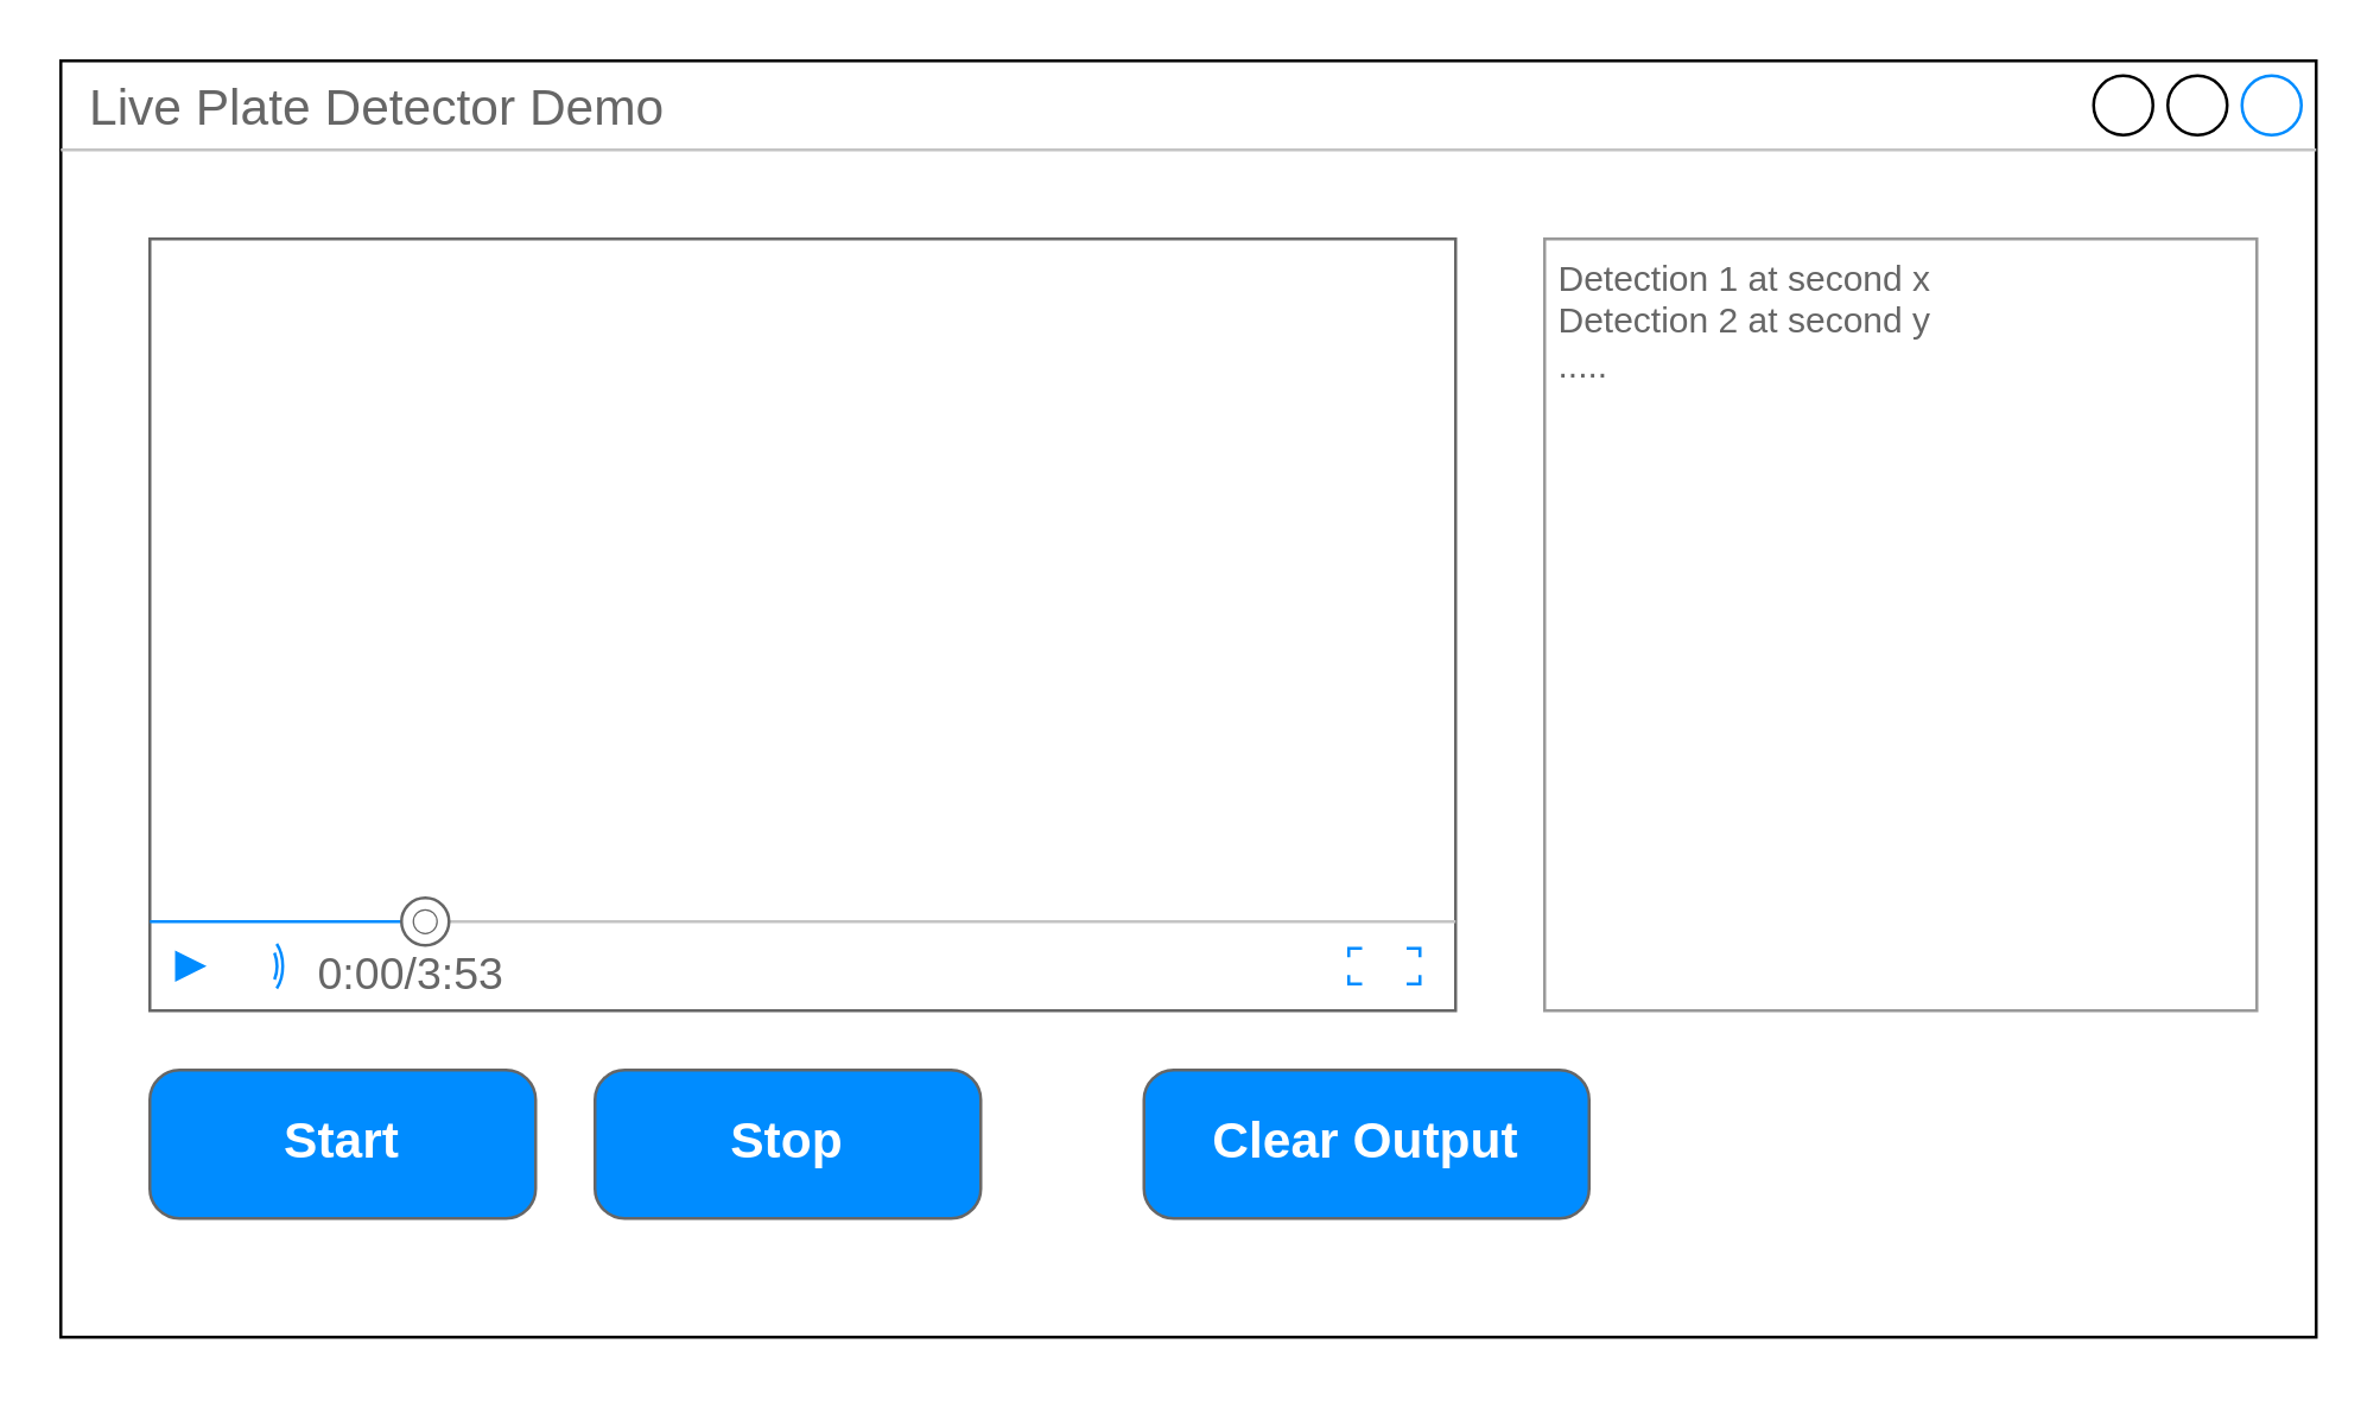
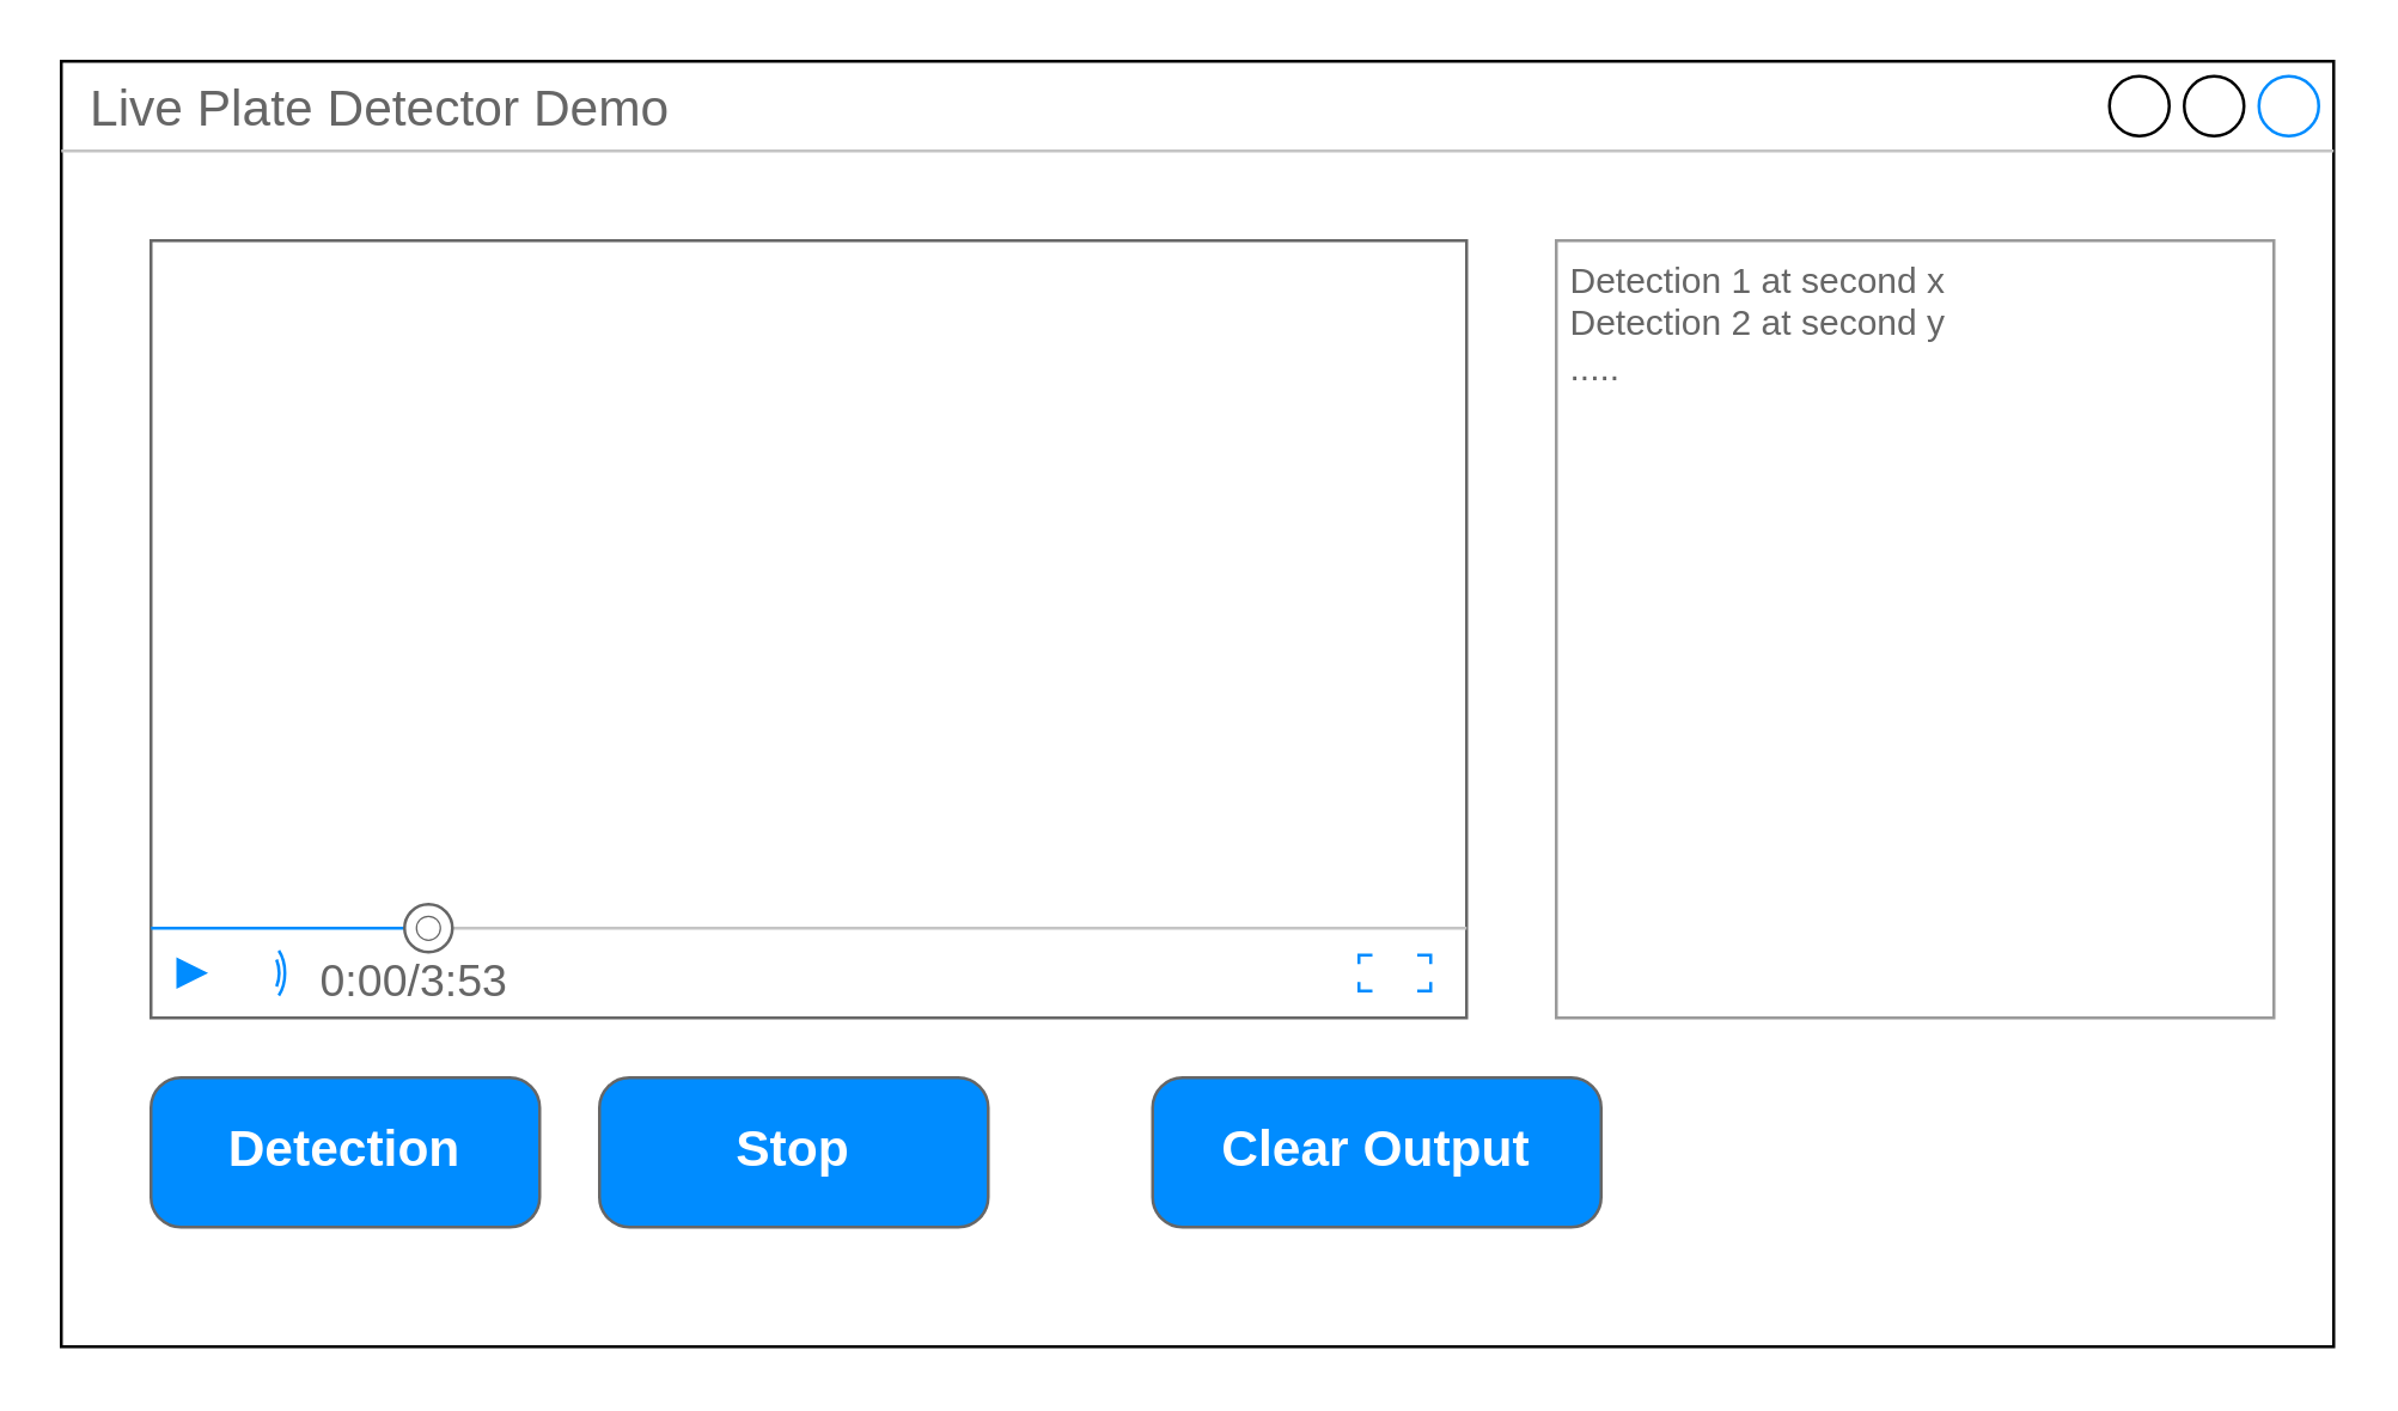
  <mxCell id="0" />
  <mxCell id="1" parent="0" />
  <mxCell id="2" value="Live Plate Detector Demo" style="strokeWidth=1;shadow=0;dashed=0;align=center;html=1;shape=mxgraph.mockup.containers.window;align=left;verticalAlign=top;spacingLeft=8;strokeColor2=#008cff;strokeColor3=#c4c4c4;fontColor=#666666;mainText=;fontSize=17;labelBackgroundColor=none;whiteSpace=wrap;" vertex="1" parent="1"><mxGeometry x="20" y="20" width="760" height="430" as="geometry" /></mxCell>
  <mxCell id="3" value="" style="verticalLabelPosition=bottom;shadow=0;dashed=0;align=center;html=1;verticalAlign=top;strokeWidth=1;shape=mxgraph.mockup.containers.videoPlayer;strokeColor=#666666;strokeColor2=#008cff;strokeColor3=#c4c4c4;textColor=#666666;fillColor2=#008cff;barHeight=30;barPos=20;" vertex="1" parent="1"><mxGeometry x="50" y="80" width="440" height="260" as="geometry" /></mxCell>
  <mxCell id="4" value="Clear Output" style="strokeWidth=1;shadow=0;dashed=0;align=center;html=1;shape=mxgraph.mockup.buttons.button;strokeColor=#666666;fontColor=#ffffff;mainText=;buttonStyle=round;fontSize=17;fontStyle=1;fillColor=#008cff;whiteSpace=wrap;" vertex="1" parent="1"><mxGeometry x="385" y="360" width="150" height="50" as="geometry" /></mxCell>
  <mxCell id="5" value="Detection 1 at second x&lt;br&gt;Detection 2 at second y&lt;br&gt;.....&lt;br&gt;&lt;br&gt;" style="strokeWidth=1;shadow=0;dashed=0;align=center;html=1;shape=mxgraph.mockup.forms.rrect;fillColor=#ffffff;rSize=0;fontColor=#666666;align=left;spacingLeft=3;strokeColor=#999999;verticalAlign=top;whiteSpace=wrap;" vertex="1" parent="1"><mxGeometry x="520" y="80" width="240" height="260" as="geometry" /></mxCell>
- <mxCell id="6" value="Start" style="strokeWidth=1;shadow=0;dashed=0;align=center;html=1;shape=mxgraph.mockup.buttons.button;strokeColor=#666666;fontColor=#ffffff;mainText=;buttonStyle=round;fontSize=17;fontStyle=1;fillColor=#008cff;whiteSpace=wrap;" vertex="1" parent="1"><mxGeometry x="50" y="360" width="130" height="50" as="geometry" /></mxCell>
+ <mxCell id="6" value="Detection" style="strokeWidth=1;shadow=0;dashed=0;align=center;html=1;shape=mxgraph.mockup.buttons.button;strokeColor=#666666;fontColor=#ffffff;mainText=;buttonStyle=round;fontSize=17;fontStyle=1;fillColor=#008cff;whiteSpace=wrap;" vertex="1" parent="1"><mxGeometry x="50" y="360" width="130" height="50" as="geometry" /></mxCell>
  <mxCell id="7" value="Stop" style="strokeWidth=1;shadow=0;dashed=0;align=center;html=1;shape=mxgraph.mockup.buttons.button;strokeColor=#666666;fontColor=#ffffff;mainText=;buttonStyle=round;fontSize=17;fontStyle=1;fillColor=#008cff;whiteSpace=wrap;" vertex="1" parent="1"><mxGeometry x="200" y="360" width="130" height="50" as="geometry" /></mxCell>
